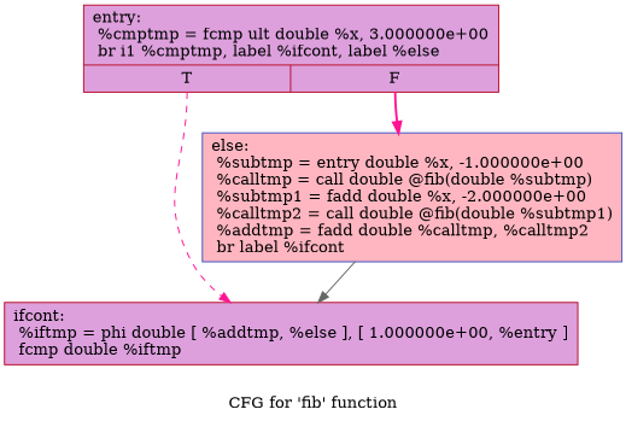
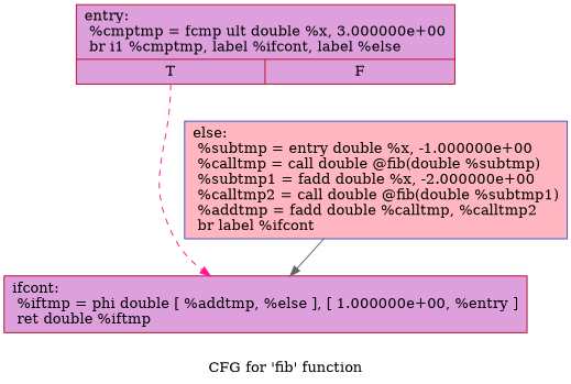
  digraph {
    fontname="DejaVu Serif"
    label="CFG for 'fib' function"
    node [color="#b70d28ff" fillcolor=plum fontname="DejaVu Serif" shape=record style=filled]
    edge [color=deeppink fontname="DejaVu Serif"]
    n1 [label="{entry:\l  %cmptmp = fcmp ult double %x, 3.000000e+00\l  br i1 %cmptmp, label %ifcont, label %else\l|{<s0>T|<s1>F}}"]
-   n2 [label="{ifcont:                                           \l  %iftmp = phi double [ %addtmp, %else ], [ 1.000000e+00, %entry ]\l  fcmp double %iftmp\l}"]
+   n2 [label="{ifcont:                                           \l  %iftmp = phi double [ %addtmp, %else ], [ 1.000000e+00, %entry ]\l  ret double %iftmp\l}"]
    n3 [color="#3d50c3ff" fillcolor=lightpink label="{else:                                             \l  %subtmp = entry double %x, -1.000000e+00\l  %calltmp = call double @fib(double %subtmp)\l  %subtmp1 = fadd double %x, -2.000000e+00\l  %calltmp2 = call double @fib(double %subtmp1)\l  %addtmp = fadd double %calltmp, %calltmp2\l  br label %ifcont\l}"]
    n1 -> n2 [style=dashed tailport=s0]
-   n1 -> n3 [style=bold tailport=s1]
    n3 -> n2 [color=gray40 style=solid]
  }
